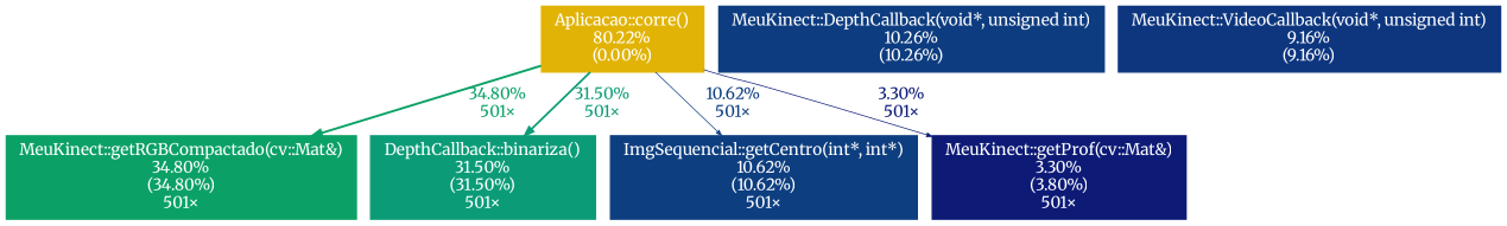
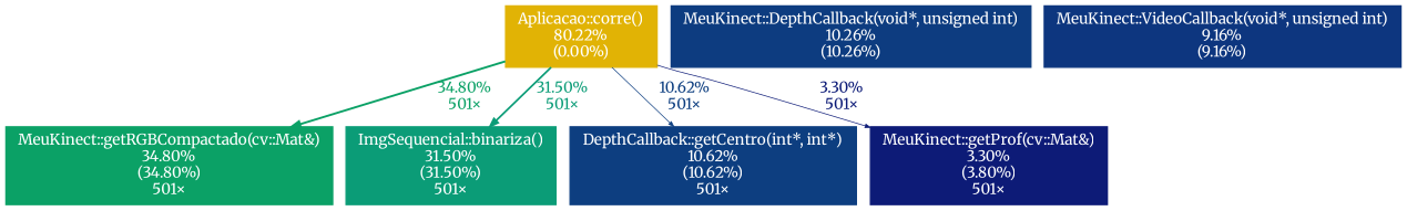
  digraph {
    fontname=Merriweather
    nodesep=0.125
    ranksep=0.25
    node [fontcolor="#ffffff" fontname=Merriweather fontsize=10.00 shape=box style=filled]
    edge [arrowsize=0.35 fontname=Merriweather fontsize=10.00 labeldistance=0.50 penwidth=0.50]
    n1 [color="#e1b305" height=0 label="Aplicacao::corre()\n80.22%\n(0.00%)" width=0]
    n2 [color="#0ba166" height=0 label="MeuKinect::getRGBCompactado(cv::Mat&)\n34.80%\n(34.80%)\n501×" width=0]
-   n3 [color="#0b9c77" height=0 label="DepthCallback::binariza()\n31.50%\n(31.50%)\n501×" width=0]
-   n4 [color="#0d3e80" height=0 label="ImgSequencial::getCentro(int*, int*)\n10.62%\n(10.62%)\n501×" width=0]
+   n3 [color="#0b9c77" height=0 label="ImgSequencial::binariza()\n31.50%\n(31.50%)\n501×" width=0]
+   n4 [color="#0d3e80" height=0 label="DepthCallback::getCentro(int*, int*)\n10.62%\n(10.62%)\n501×" width=0]
    n5 [color="#0d1b77" height=0 label="MeuKinect::getProf(cv::Mat&)\n3.30%\n(3.80%)\n501×" width=0]
    n6 [color="#0d3c80" height=0 label="MeuKinect::DepthCallback(void*, unsigned int)\n10.26%\n(10.26%)" width=0]
    n7 [color="#0d367f" height=0 label="MeuKinect::VideoCallback(void*, unsigned int)\n9.16%\n(9.16%)" width=0]
    n1 -> n2 [arrowsize=0.59 color="#0ba166" fontcolor="#0ba166" label="34.80%\n501×" labeldistance=1.39 penwidth=1.39]
    n1 -> n3 [arrowsize=0.56 color="#0b9c77" fontcolor="#0b9c77" label="31.50%\n501×" labeldistance=1.26 penwidth=1.26]
    n1 -> n4 [color="#0d3e80" fontcolor="#0d3e80" label="10.62%\n501×"]
    n1 -> n5 [color="#0d1b77" fontcolor="#0d1b77" label="3.30%\n501×"]
  }
